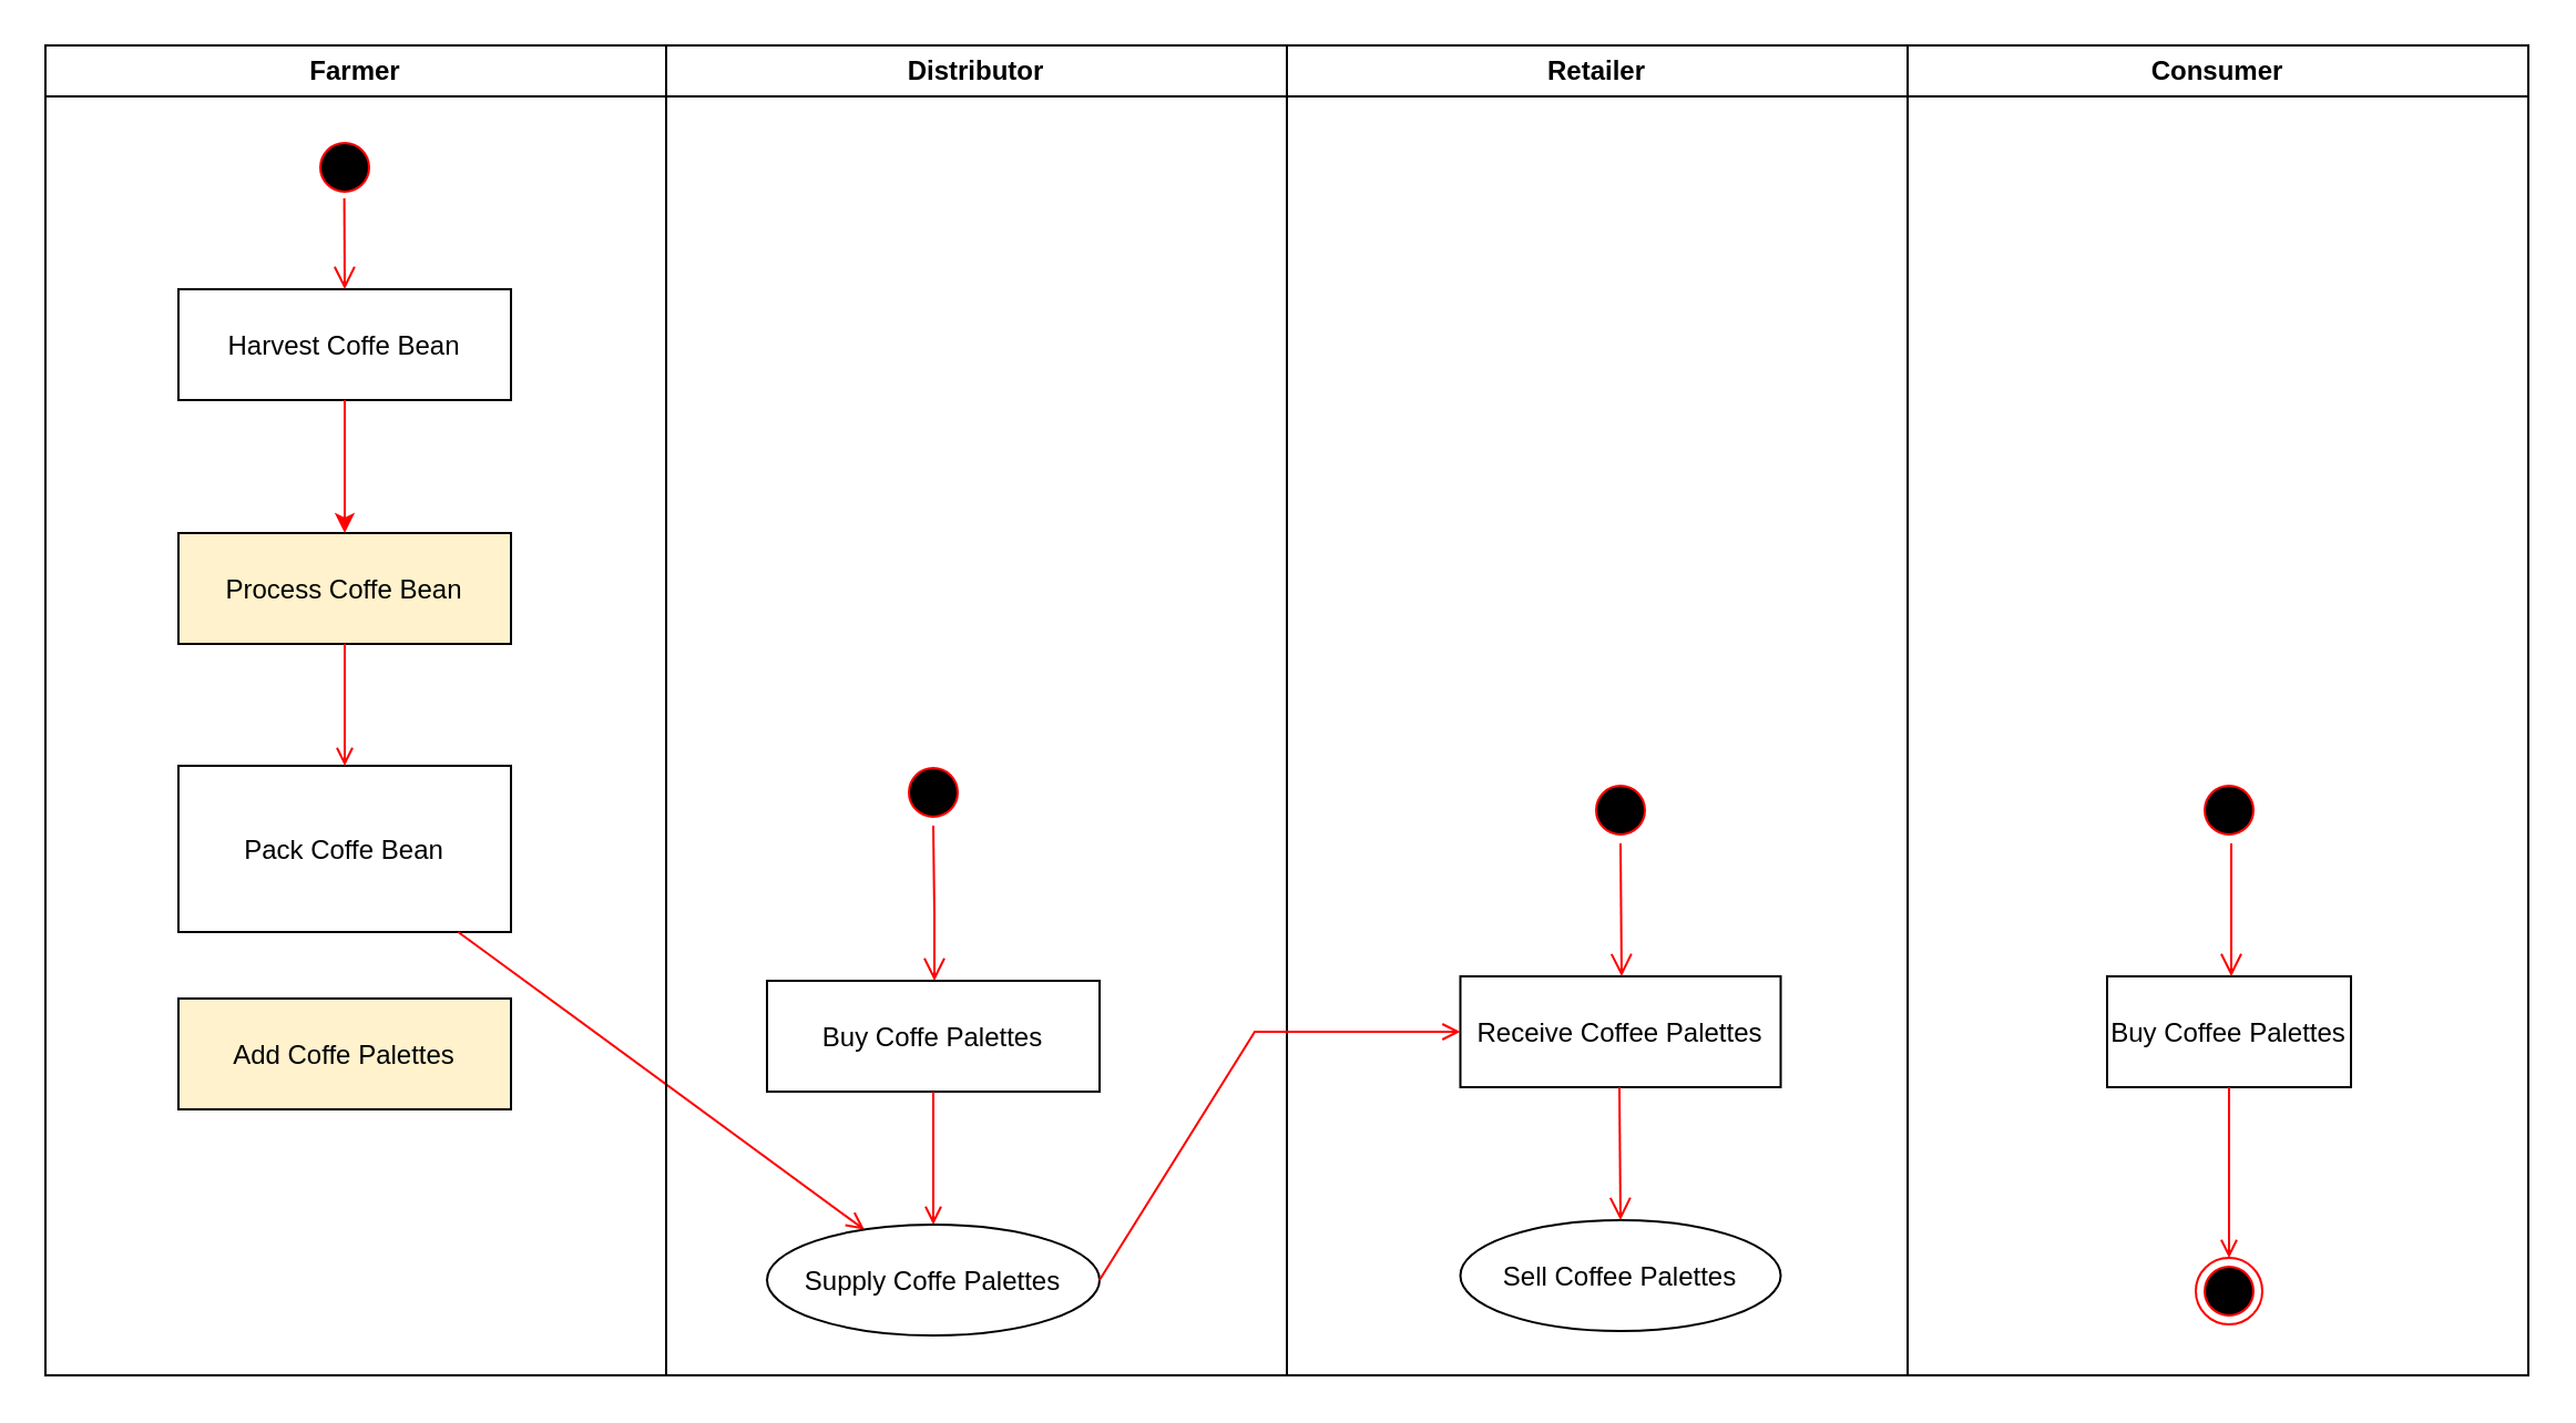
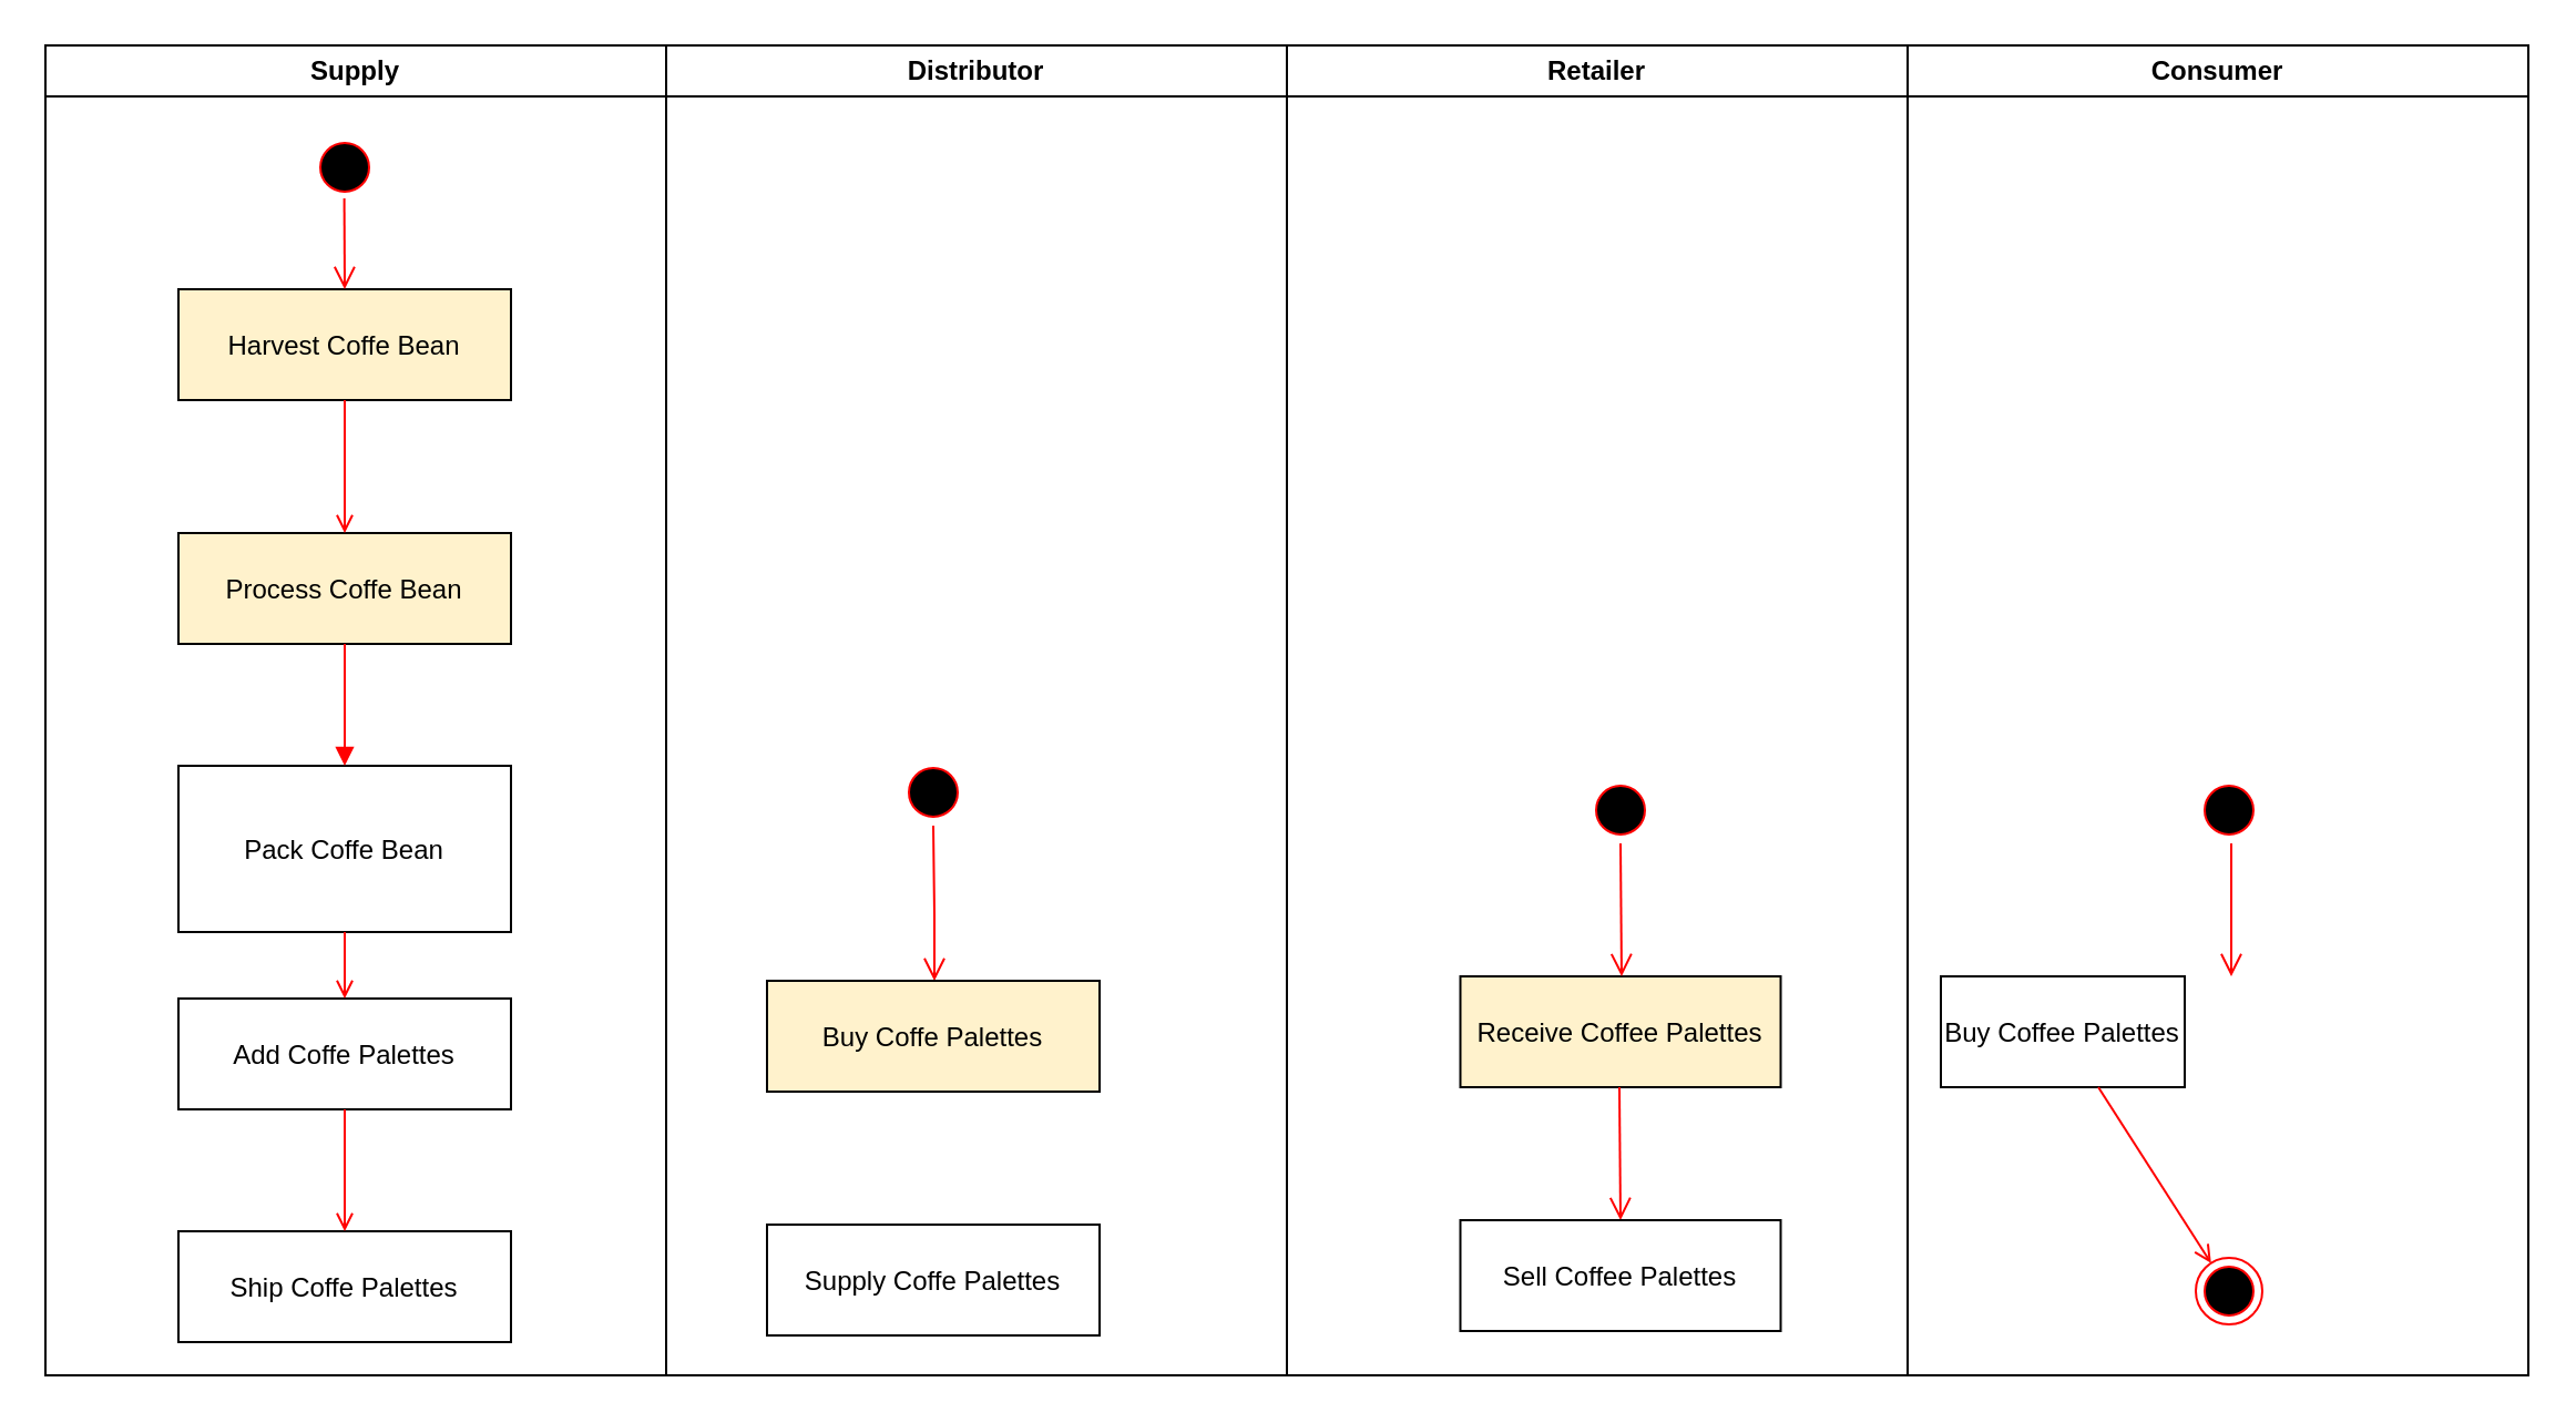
  <mxCell id="0" />
  <mxCell id="1" parent="0" />
- <mxCell id="2" value="Farmer" style="swimlane;whiteSpace=wrap" vertex="1" parent="1"><mxGeometry x="20" y="20" width="280" height="600" as="geometry" /></mxCell>
+ <mxCell id="2" value="Supply" style="swimlane;whiteSpace=wrap" vertex="1" parent="1"><mxGeometry x="20" y="20" width="280" height="600" as="geometry" /></mxCell>
  <mxCell id="3" value="" style="ellipse;shape=startState;fillColor=#000000;strokeColor=#ff0000;" vertex="1" parent="2"><mxGeometry x="120" y="40" width="30" height="30" as="geometry" /></mxCell>
- <mxCell id="4" value="Harvest Coffe Bean" style="" vertex="1" parent="2"><mxGeometry x="60" y="110" width="150" height="50" as="geometry" /></mxCell>
+ <mxCell id="4" value="Harvest Coffe Bean" style="fillColor=#fff2cc;" vertex="1" parent="2"><mxGeometry x="60" y="110" width="150" height="50" as="geometry" /></mxCell>
  <mxCell id="5" value="Process Coffe Bean" style="fillColor=#fff2cc;" vertex="1" parent="2"><mxGeometry x="60" y="220" width="150" height="50" as="geometry" /></mxCell>
- <mxCell id="6" value="" style="endArrow=classic;strokeColor=#FF0000;endFill=1;rounded=0;" edge="1" parent="2" source="4" target="5"><mxGeometry relative="1" as="geometry" /></mxCell>
+ <mxCell id="6" value="" style="endArrow=open;strokeColor=#FF0000;endFill=1;rounded=0" edge="1" parent="2" source="4" target="5"><mxGeometry relative="1" as="geometry" /></mxCell>
  <mxCell id="7" value="Pack Coffe Bean" style="" vertex="1" parent="2"><mxGeometry x="60" y="325" width="150" height="75" as="geometry" /></mxCell>
- <mxCell id="8" value="" style="endArrow=open;strokeColor=#FF0000;endFill=1;rounded=0" edge="1" parent="2" source="5" target="7"><mxGeometry relative="1" as="geometry" /></mxCell>
- <mxCell id="9" value="Add Coffe Palettes" style="fillColor=#fff2cc;" vertex="1" parent="2"><mxGeometry x="60" y="430" width="150" height="50" as="geometry" /></mxCell>
- <mxCell id="10" value="" style="endArrow=open;strokeColor=#FF0000;endFill=1;rounded=0;" edge="1" parent="2" source="7" target="18"><mxGeometry relative="1" as="geometry"><mxPoint x="145" y="280" as="sourcePoint" /><mxPoint x="145" y="335" as="targetPoint" /></mxGeometry></mxCell>
+ <mxCell id="8" value="" style="endArrow=block;strokeColor=#FF0000;endFill=1;rounded=0;" edge="1" parent="2" source="5" target="7"><mxGeometry relative="1" as="geometry" /></mxCell>
+ <mxCell id="9" value="Add Coffe Palettes" style="" vertex="1" parent="2"><mxGeometry x="60" y="430" width="150" height="50" as="geometry" /></mxCell>
+ <mxCell id="10" value="" style="endArrow=open;strokeColor=#FF0000;endFill=1;rounded=0" edge="1" parent="2" source="7" target="9"><mxGeometry relative="1" as="geometry"><mxPoint x="145" y="280" as="sourcePoint" /><mxPoint x="145" y="335" as="targetPoint" /></mxGeometry></mxCell>
+ <mxCell id="11" value="Ship Coffe Palettes" style="" vertex="1" parent="2"><mxGeometry x="60" y="535" width="150" height="50" as="geometry" /></mxCell>
  <mxCell id="12" value="" style="edgeStyle=elbowEdgeStyle;elbow=horizontal;verticalAlign=bottom;endArrow=open;endSize=8;strokeColor=#FF0000;endFill=1;rounded=0" edge="1" parent="2"><mxGeometry x="-45.2" y="-84" as="geometry"><mxPoint x="134.8" y="110" as="targetPoint" /><mxPoint x="134.8" y="68.955" as="sourcePoint" /></mxGeometry></mxCell>
+ <mxCell id="13" value="" style="endArrow=open;strokeColor=#FF0000;endFill=1;rounded=0" edge="1" parent="2" source="9" target="11"><mxGeometry relative="1" as="geometry"><mxPoint x="145" y="385" as="sourcePoint" /><mxPoint x="145" y="440" as="targetPoint" /></mxGeometry></mxCell>
  <mxCell id="14" value="Distributor" style="swimlane;whiteSpace=wrap" vertex="1" parent="1"><mxGeometry x="300" y="20" width="280" height="600" as="geometry" /></mxCell>
  <mxCell id="15" value="" style="ellipse;shape=startState;fillColor=#000000;strokeColor=#ff0000;" vertex="1" parent="14"><mxGeometry x="105.5" y="322" width="30" height="30" as="geometry" /></mxCell>
  <mxCell id="16" value="" style="edgeStyle=elbowEdgeStyle;elbow=horizontal;verticalAlign=bottom;endArrow=open;endSize=8;strokeColor=#FF0000;endFill=1;rounded=0" edge="1" parent="14" source="15"><mxGeometry x="-349" y="184" as="geometry"><mxPoint x="121" y="422" as="targetPoint" /><Array as="points"><mxPoint x="121" y="392" /></Array></mxGeometry></mxCell>
- <mxCell id="17" value="Buy Coffe Palettes" style="" vertex="1" parent="14"><mxGeometry x="45.5" y="422" width="150" height="50" as="geometry" /></mxCell>
- <mxCell id="18" value="Supply Coffe Palettes" style="ellipse;" vertex="1" parent="14"><mxGeometry x="45.5" y="532" width="150" height="50" as="geometry" /></mxCell>
- <mxCell id="19" value="" style="endArrow=open;strokeColor=#FF0000;endFill=1;rounded=0;exitX=0.5;exitY=1;exitDx=0;exitDy=0;entryX=0.5;entryY=0;entryDx=0;entryDy=0;" edge="1" parent="14" source="17" target="18"><mxGeometry relative="1" as="geometry"><mxPoint x="-135" y="381" as="sourcePoint" /><mxPoint x="-135" y="436" as="targetPoint" /></mxGeometry></mxCell>
+ <mxCell id="17" value="Buy Coffe Palettes" style="fillColor=#fff2cc;" vertex="1" parent="14"><mxGeometry x="45.5" y="422" width="150" height="50" as="geometry" /></mxCell>
+ <mxCell id="18" value="Supply Coffe Palettes" style="" vertex="1" parent="14"><mxGeometry x="45.5" y="532" width="150" height="50" as="geometry" /></mxCell>
  <mxCell id="20" value="Retailer" style="swimlane;whiteSpace=wrap" vertex="1" parent="1"><mxGeometry x="580" y="20" width="280" height="600" as="geometry" /></mxCell>
- <mxCell id="21" value="Receive Coffee Palettes" style="" vertex="1" parent="20"><mxGeometry x="78.25" y="420" width="144.5" height="50" as="geometry" /></mxCell>
+ <mxCell id="21" value="Receive Coffee Palettes" style="fillColor=#fff2cc;" vertex="1" parent="20"><mxGeometry x="78.25" y="420" width="144.5" height="50" as="geometry" /></mxCell>
  <mxCell id="22" value="" style="ellipse;shape=startState;fillColor=#000000;strokeColor=#ff0000;" vertex="1" parent="20"><mxGeometry x="135.5" y="330" width="30" height="30" as="geometry" /></mxCell>
  <mxCell id="23" value="" style="edgeStyle=elbowEdgeStyle;elbow=horizontal;verticalAlign=bottom;endArrow=open;endSize=8;strokeColor=#FF0000;endFill=1;rounded=0" edge="1" parent="20" source="22"><mxGeometry x="-763.5" y="164" as="geometry"><mxPoint x="151.5" y="420" as="targetPoint" /><Array as="points"><mxPoint x="151" y="500" /></Array></mxGeometry></mxCell>
  <mxCell id="24" value="" style="edgeStyle=elbowEdgeStyle;elbow=horizontal;verticalAlign=bottom;endArrow=open;endSize=8;strokeColor=#FF0000;endFill=1;rounded=0" edge="1" parent="20"><mxGeometry x="-1488.5" y="154" as="geometry"><mxPoint x="151" y="530" as="targetPoint" /><Array as="points"><mxPoint x="150.5" y="610" /></Array><mxPoint x="150.0" y="470" as="sourcePoint" /></mxGeometry></mxCell>
- <mxCell id="25" value="Sell Coffee Palettes" style="ellipse;" vertex="1" parent="20"><mxGeometry x="78.25" y="530" width="144.5" height="50" as="geometry" /></mxCell>
+ <mxCell id="25" value="Sell Coffee Palettes" style="" vertex="1" parent="20"><mxGeometry x="78.25" y="530" width="144.5" height="50" as="geometry" /></mxCell>
  <mxCell id="26" value="Consumer" style="swimlane;whiteSpace=wrap;startSize=23;" vertex="1" parent="1"><mxGeometry x="860" y="20" width="280" height="600" as="geometry" /></mxCell>
- <mxCell id="27" value="Buy Coffee Palettes" style="" vertex="1" parent="26"><mxGeometry x="90" y="420" width="110" height="50" as="geometry" /></mxCell>
+ <mxCell id="27" value="Buy Coffee Palettes" style="" vertex="1" parent="26"><mxGeometry x="15" y="420" width="110" height="50" as="geometry" /></mxCell>
  <mxCell id="28" value="" style="ellipse;shape=endState;fillColor=#000000;strokeColor=#ff0000" vertex="1" parent="26"><mxGeometry x="130" y="547" width="30" height="30" as="geometry" /></mxCell>
  <mxCell id="29" value="" style="endArrow=open;strokeColor=#FF0000;endFill=1;rounded=0" edge="1" parent="26" source="27" target="28"><mxGeometry relative="1" as="geometry" /></mxCell>
  <mxCell id="30" value="" style="ellipse;shape=startState;fillColor=#000000;strokeColor=#ff0000;" vertex="1" parent="26"><mxGeometry x="130" y="330" width="30" height="30" as="geometry" /></mxCell>
  <mxCell id="31" value="" style="edgeStyle=elbowEdgeStyle;elbow=horizontal;verticalAlign=bottom;endArrow=open;endSize=8;strokeColor=#FF0000;endFill=1;rounded=0" edge="1" parent="26" source="30"><mxGeometry x="-1493.5" y="-42" as="geometry"><mxPoint x="145.5" y="420" as="targetPoint" /><Array as="points"><mxPoint x="146" y="390" /><mxPoint x="145.5" y="422" /></Array></mxGeometry></mxCell>
- <mxCell id="32" value="" style="edgeStyle=none;strokeColor=#FF0000;endArrow=open;endFill=1;rounded=0;exitX=1;exitY=0.5;exitDx=0;exitDy=0;" edge="1" parent="1" source="18" target="21"><mxGeometry width="100" height="100" relative="1" as="geometry"><mxPoint x="550" y="457.5" as="sourcePoint" /><mxPoint x="670" y="457.5" as="targetPoint" /><Array as="points"><mxPoint x="565.5" y="465" /></Array></mxGeometry></mxCell>
